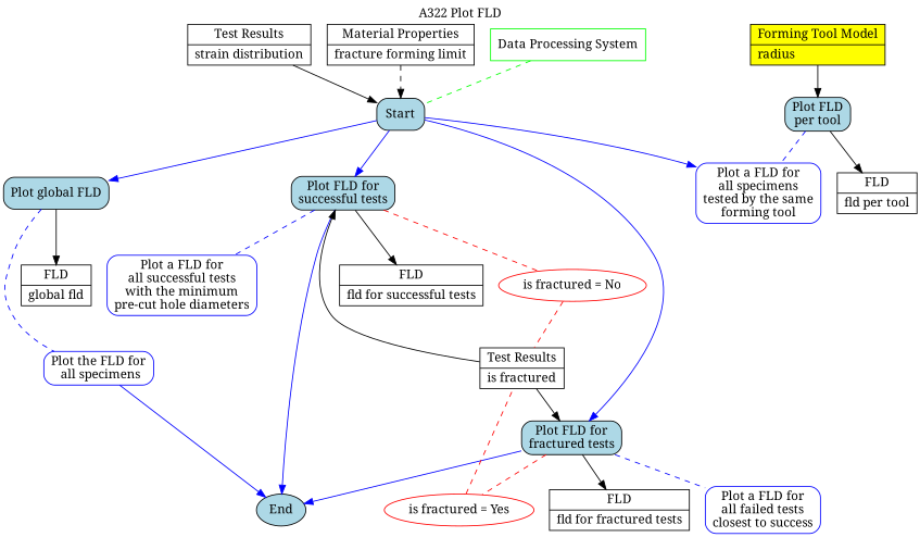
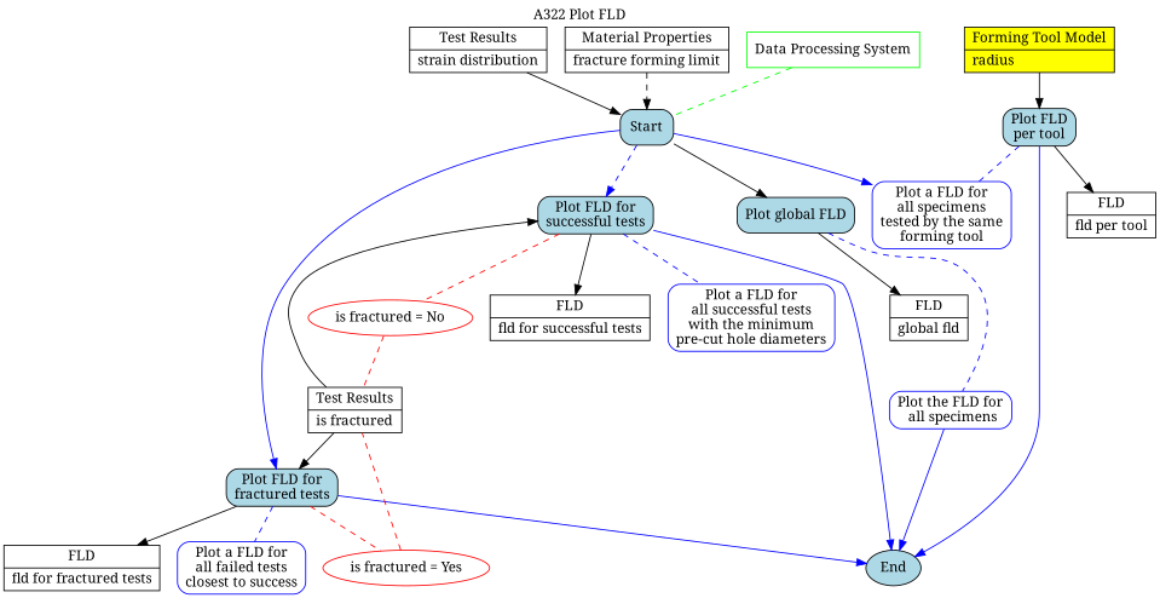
  digraph {
    fontname="Noto Serif"
    label="A322 Plot FLD"
    labelloc=t
    node [color=black fillcolor=white fontname="Noto Serif" shape=box style=filled]
    edge [color=blue dir=forward fontcolor=black fontname="Noto Serif" style=solid]
    n1 [label="{Test Results|strain distribution\l}" shape=record]
    Start [fillcolor=lightblue style="filled, rounded"]
    n3 [fillcolor=lightblue label="Plot FLD for\nsuccessful tests" style="filled, rounded"]
    n4 [fillcolor=lightblue label="Plot FLD for\nfractured tests" style="filled, rounded"]
    n5 [fillcolor=lightblue label="Plot global FLD" style="filled, rounded"]
    n6 [color=blue label="Plot a FLD for\nall specimens\ntested by the same\nforming tool" style="filled, rounded"]
    n7 [label="{Test Results|is fractured\l}" shape=record]
    n8 [label="{FLD|fld for successful tests\l}" shape=record]
    End [fillcolor=lightblue shape=ellipse style="filled, rounded"]
    n10 [color=blue label="Plot a FLD for\nall successful tests\nwith the minimum\npre-cut hole diameters" style="filled, rounded"]
    n11 [color=red label="is fractured = No" shape=ellipse]
    n12 [label="{FLD|fld for fractured tests\l}" shape=record]
    n13 [color=blue label="Plot a FLD for\nall failed tests\nclosest to success" style="filled, rounded"]
    n14 [color=red label="is fractured = Yes" shape=ellipse]
    n15 [label="{Material Properties|fracture forming limit\l}" shape=record]
    n16 [fillcolor=yellow label="{Forming Tool Model|radius\l}" shape=record]
    n17 [fillcolor=lightblue label="Plot FLD\nper tool" style="filled, rounded"]
    n18 [label="{FLD|fld per tool\l}" shape=record]
    n19 [label="{FLD|global fld\l}" shape=record]
    n20 [color=green label="Data Processing System"]
    n21 [color=blue label="Plot the FLD for\n all specimens" style="filled, rounded"]
    n1 -> Start [color=black]
-   Start -> n3 [fontcolor=blue]
+   Start -> n3 [fontcolor=blue style=dashed]
    Start -> n4 [fontcolor=blue]
-   Start -> n5 [fontcolor=blue]
+   Start -> n5 [color=black fontcolor=blue]
    Start -> n6 [fontcolor=blue]
    n3 -> n8 [color=black]
    n3 -> End [fontcolor=blue]
    n3 -> n10 [dir=none style=dashed fontcolor=""]
    n3 -> n11 [color=red dir=none style=dashed]
    n4 -> End [fontcolor=blue]
    n4 -> n12 [color=black]
    n4 -> n13 [dir=none style=dashed fontcolor=""]
    n4 -> n14 [color=red dir=none style=dashed]
    n5 -> n19 [color=black]
    n5 -> n21 [dir=none style=dashed fontcolor=""]
    n7 -> n3 [color=black]
    n7 -> n4 [color=black]
    n11 -> n7 [color=red dir=none style=dashed]
    n14 -> n7 [color=red dir=none style=dashed]
    n15 -> Start [color=black style=dashed]
    n16 -> n17 [color=black]
    n17 -> n6 [dir=none style=dashed fontcolor=""]
+   n17 -> End [fontcolor=blue]
    n17 -> n18 [color=black]
    n20 -> Start [color=green dir=none fontcolor=blue style=dashed]
    n21 -> End [fontcolor=blue]
  }
